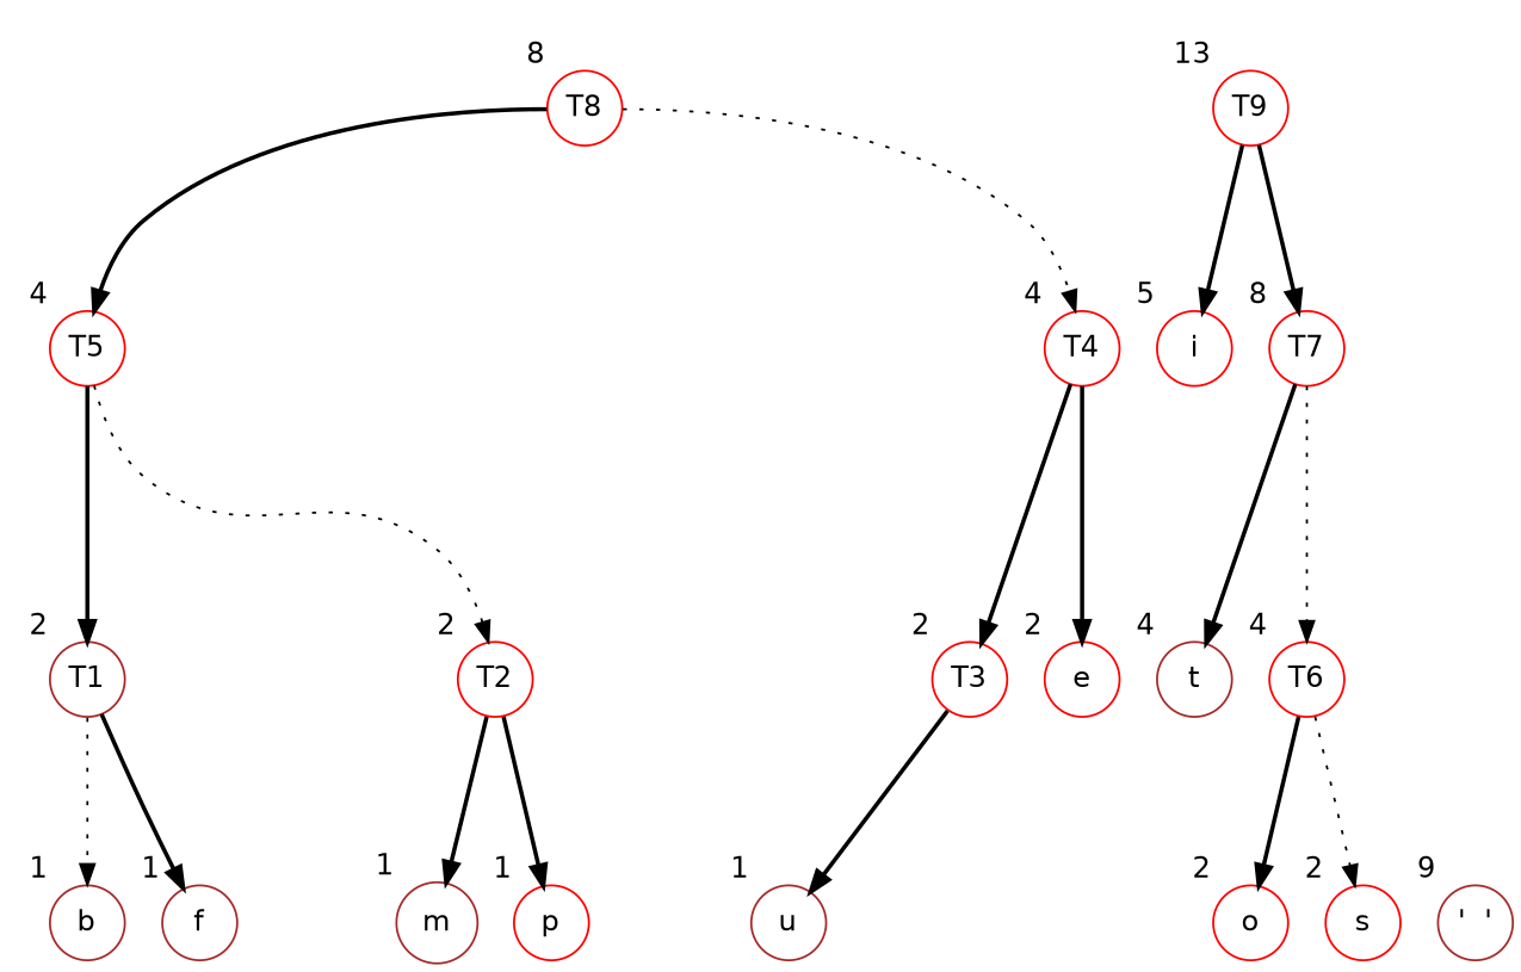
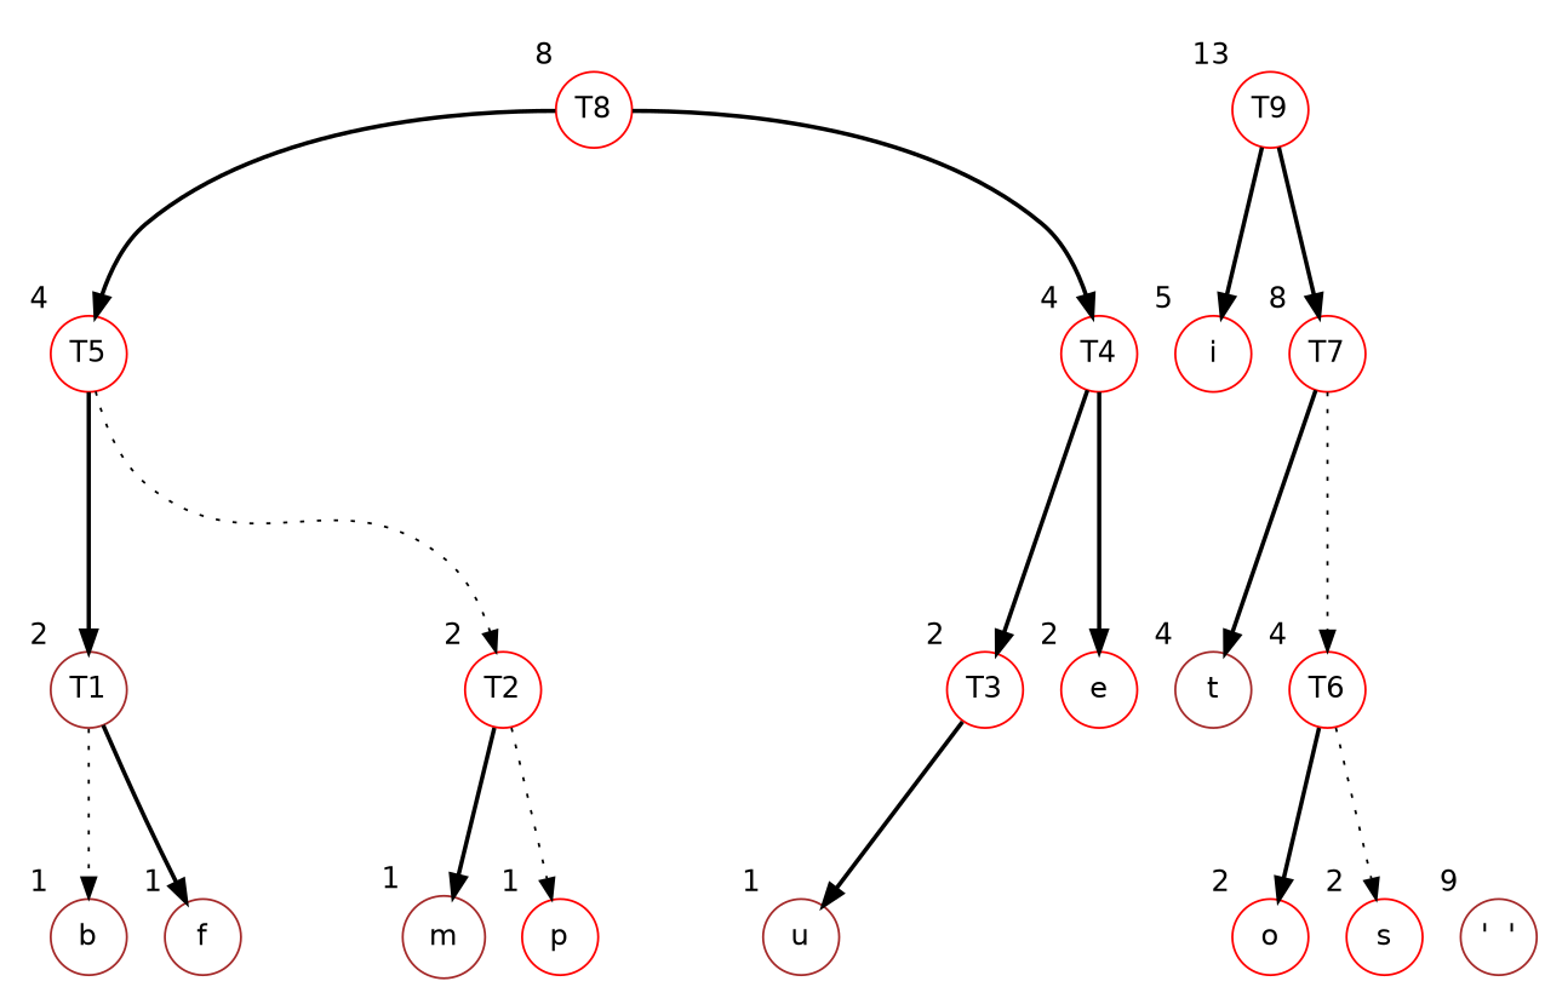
  digraph {
    fontname=Helvetica
    node [color=red fontname=Helvetica shape=circle xlabel=2]
    edge [fontname=Helvetica style=invis]
    e
    T3 [fixedsize=true width=0.5]
    T1 [color=brown fixedsize=true width=0.5]
    T5empty1 [style=invis width=0.1 color="" xlabel=""]
    T2 [fixedsize=true width=0.5]
    T4 [fixedsize=true width=0.5 xlabel=4]
    T5 [fixedsize=true width=0.5 xlabel=4]
    T8empty1 [style=invis width=0.1 color="" xlabel=""]
    T8empty2 [style=invis width=0.1 color="" xlabel=""]
    T8empty3 [style=invis width=0.1 color="" xlabel=""]
    i [xlabel=5]
    T7 [fixedsize=true width=0.5 xlabel=8]
    t [color=brown xlabel=4]
    T6 [fixedsize=true width=0.5 xlabel=4]
    b [color=brown xlabel=1]
    f [color=brown xlabel=1]
    m [color=brown xlabel=1]
    p [xlabel=1]
    u [color=brown xlabel=1]
    o
    s
    n22 [color=brown fixedsize=true label="'  '" width=0.5 xlabel=9]
    T8 [fixedsize=true width=0.5 xlabel=8]
    T9 [fixedsize=true width=0.5 xlabel=13]
    subgraph sub_1 {
      rank=same
      e
      T3
    }
    subgraph sub_2 {
      rank=same
      T1
      T5empty1
      T2
    }
    subgraph sub_3 {
      rank=same
      T4
      T5
      T8empty1
      T8empty2
      T8empty3
    }
    subgraph sub_4 {
      rank=same
      T4
      i
      T7
    }
    subgraph sub_5 {
      rank=same
      e
      t
      T6
    }
    subgraph sub_6 {
      rank=same
      b
      f
      m
      p
      u
      o
      s
      n22
    }
    e -> t
    T3 -> e
    T3 -> u [style=bold]
    T1 -> T5empty1
    T1 -> b [style=dotted]
    T1 -> f [style=bold]
    T5empty1 -> T2
    T2 -> m [style=bold]
-   T2 -> p [style=bold]
+   T2 -> p [style=dotted]
    T4 -> e [style=bold]
    T4 -> T3 [style=bold]
    T4 -> i
    T5 -> T1 [style=bold]
    T5 -> T2 [style=dotted]
    T5 -> T8empty1
    T8empty1 -> T8empty2
    T8empty2 -> T8empty3
    T8empty3 -> T4
    i -> T7
    T7 -> t [style=bold]
    T7 -> T6 [style=dotted]
    t -> T6
    T6 -> o [style=bold]
    T6 -> s [style=dotted]
    b -> f
    f -> m
    m -> p
    p -> u
    o -> s
    s -> n22
-   T8 -> T4 [style=dotted]
+   T8 -> T4 [style=bold]
    T8 -> T5 [style=bold]
    T8 -> T8empty1
    T8 -> T8empty2
    T8 -> T8empty3
    T9 -> i [style=bold]
    T9 -> T7 [style=bold]
  }
